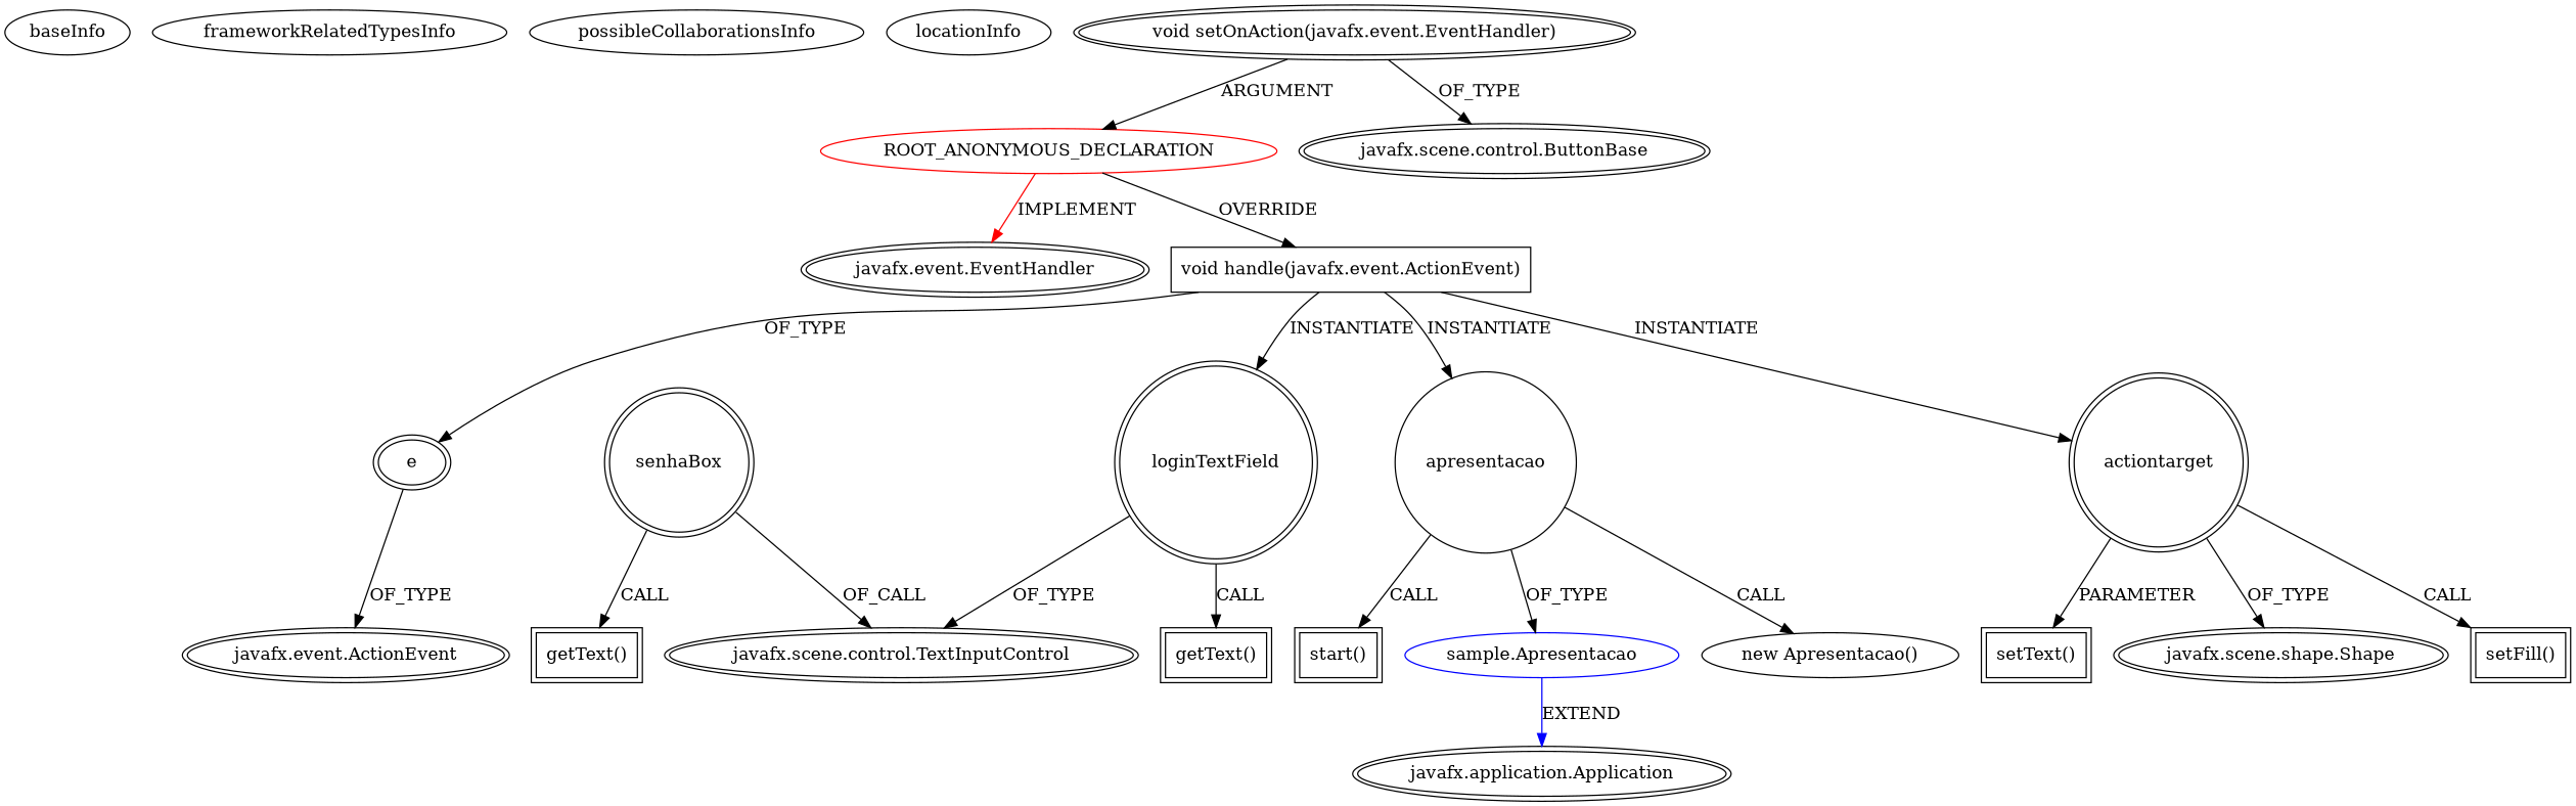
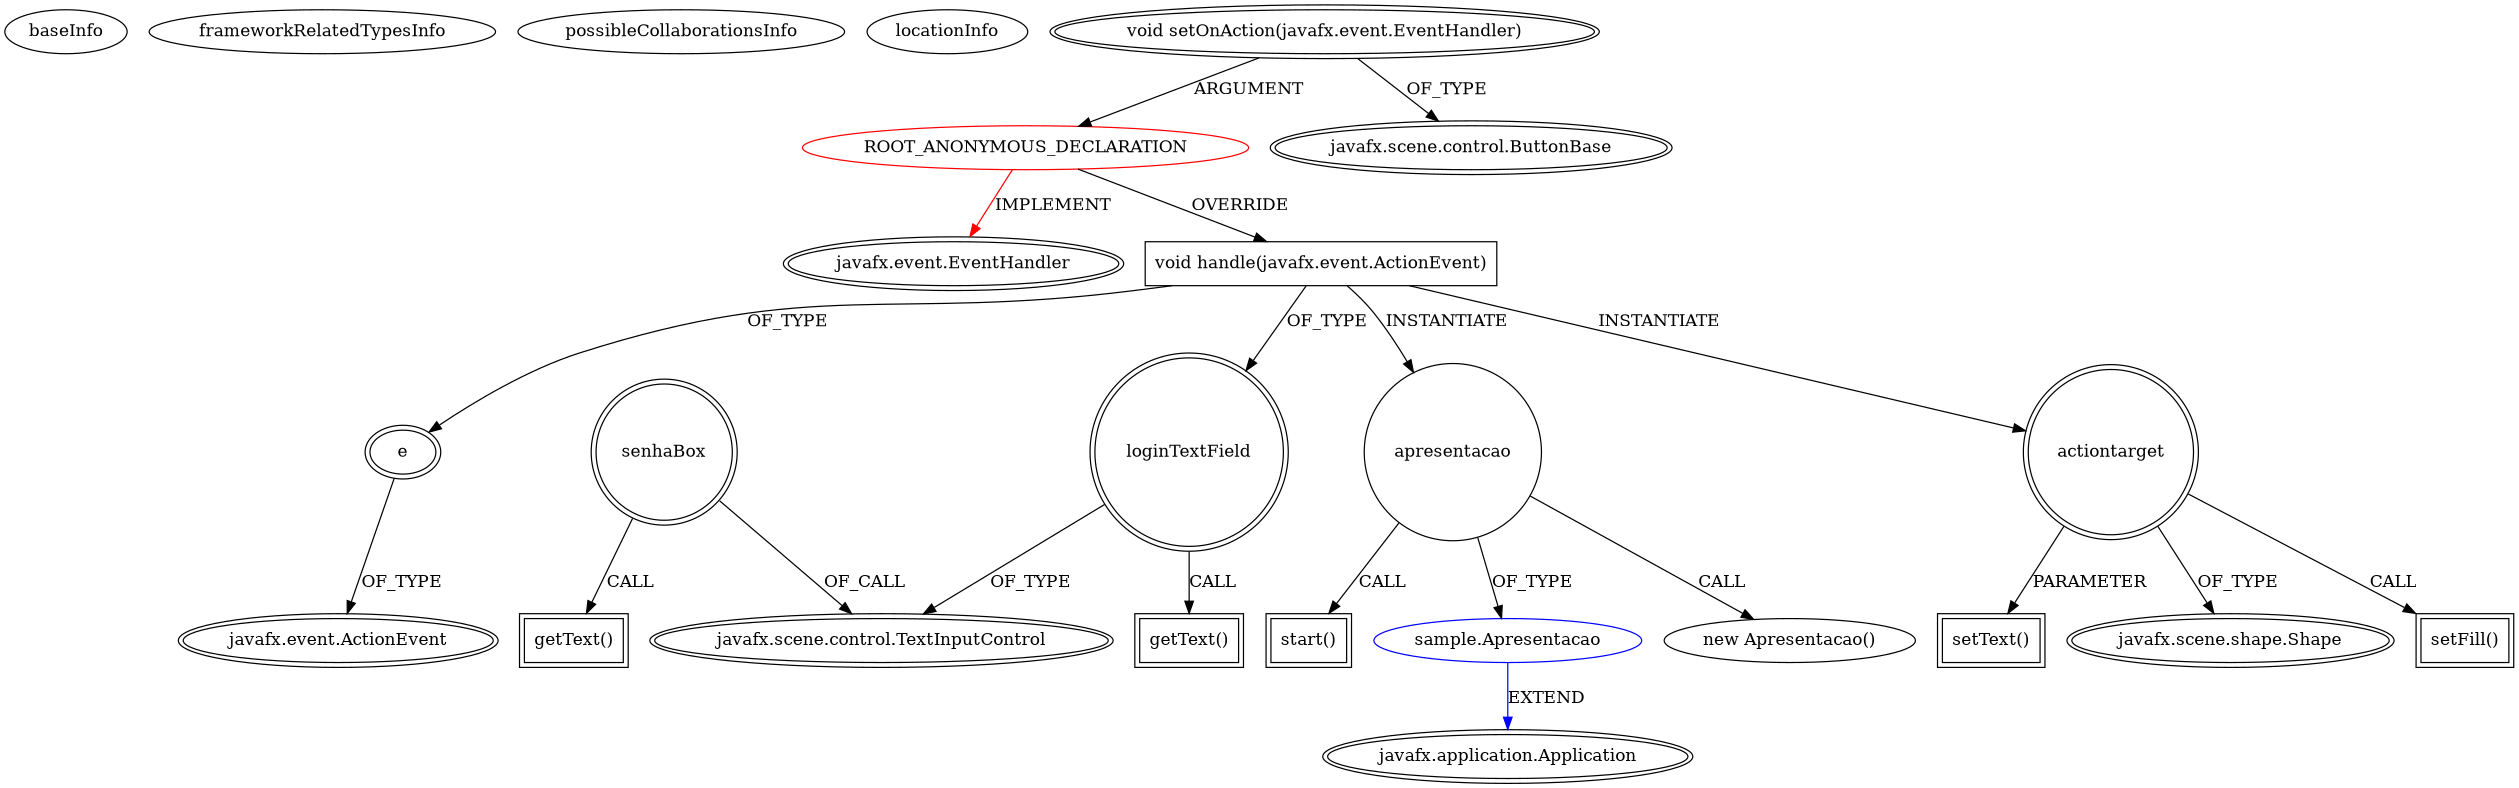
  digraph {
    node [isFrameworkType=true vertexType=FRAMEWORK_CLASS_TYPE peripheries=2]
    baseInfo [category=extension_graph graphId=3744 isAnonymous=true possibleRelation=true isFrameworkType="" vertexType="" peripheries=""]
    frameworkRelatedTypesInfo [0="javafx.event.EventHandler" isFrameworkType="" vertexType="" peripheries=""]
    possibleCollaborationsInfo [0="3744~OVERRIDING_METHOD_DECLARATION-INSTANTIATION-~javafx.event.EventHandler ~javafx.application.Application ~true~false" isFrameworkType="" vertexType="" peripheries=""]
    locationInfo [contextSignature="void start(javafx.stage.Stage)" filePath="/nandoacoelho-SGFP-Sistema-Gerenciador-Financeiro-Pessoal/SGFP-Sistema-Gerenciador-Financeiro-Pessoal-master/src/sample/Login.java" graphId=3744 projectName="nandoacoelho-SGFP-Sistema-Gerenciador-Financeiro-Pessoal" isFrameworkType="" vertexType="" peripheries=""]
    n5 [color=red isFrameworkType=false label=ROOT_ANONYMOUS_DECLARATION vertexType=ROOT_ANONYMOUS_DECLARATION peripheries=""]
    n6 [label="javafx.event.EventHandler" vertexType=FRAMEWORK_INTERFACE_TYPE]
    n7 [isFrameworkType=false label="void handle(javafx.event.ActionEvent)" shape=box vertexType=OVERRIDING_METHOD_DECLARATION peripheries=""]
    n8 [label=e vertexType=PARAMETER_DECLARATION]
    n9 [label=loginTextField shape=circle vertexType=VARIABLE_EXPRESION]
    n10 [isFrameworkType=false label=apresentacao shape=circle vertexType=VARIABLE_EXPRESION peripheries=""]
    n11 [label=actiontarget shape=circle vertexType=VARIABLE_EXPRESION]
    n12 [label="void setOnAction(javafx.event.EventHandler)" vertexType=OUTSIDE_CALL]
    n13 [label="javafx.scene.control.ButtonBase"]
    n14 [label="javafx.event.ActionEvent"]
    n15 [label="javafx.scene.control.TextInputControl"]
    n16 [label="getText()" shape=box vertexType=INSIDE_CALL]
    n17 [label=senhaBox shape=circle vertexType=VARIABLE_EXPRESION]
    n18 [label="getText()" shape=box vertexType=INSIDE_CALL]
    n19 [color=blue isFrameworkType=false label="sample.Apresentacao" vertexType=REFERENCE_CLIENT_CLASS_DECLARATION peripheries=""]
    n20 [isFrameworkType=false label="new Apresentacao()" vertexType=CONSTRUCTOR_CALL peripheries=""]
    n21 [label="start()" shape=box vertexType=INSIDE_CALL]
    n22 [label="javafx.scene.shape.Shape"]
    n23 [label="setFill()" shape=box vertexType=INSIDE_CALL]
    n24 [label="setText()" shape=box vertexType=INSIDE_CALL]
    n25 [label="javafx.application.Application"]
    n5 -> n6 [color=red label=IMPLEMENT]
    n5 -> n7 [label=OVERRIDE]
    n7 -> n8 [label=OF_TYPE]
-   n7 -> n9 [label=INSTANTIATE]
+   n7 -> n9 [label=OF_TYPE]
    n7 -> n10 [label=INSTANTIATE]
    n7 -> n11 [label=INSTANTIATE]
    n8 -> n14 [label=OF_TYPE]
    n9 -> n15 [label=OF_TYPE]
    n9 -> n16 [label=CALL]
    n10 -> n19 [label=OF_TYPE]
    n10 -> n20 [label=CALL]
    n10 -> n21 [label=CALL]
    n11 -> n22 [label=OF_TYPE]
    n11 -> n23 [label=CALL]
    n11 -> n24 [label=PARAMETER]
    n12 -> n5 [label=ARGUMENT]
    n12 -> n13 [label=OF_TYPE]
    n17 -> n15 [label=OF_CALL]
    n17 -> n18 [label=CALL]
    n19 -> n25 [color=blue label=EXTEND]
  }
